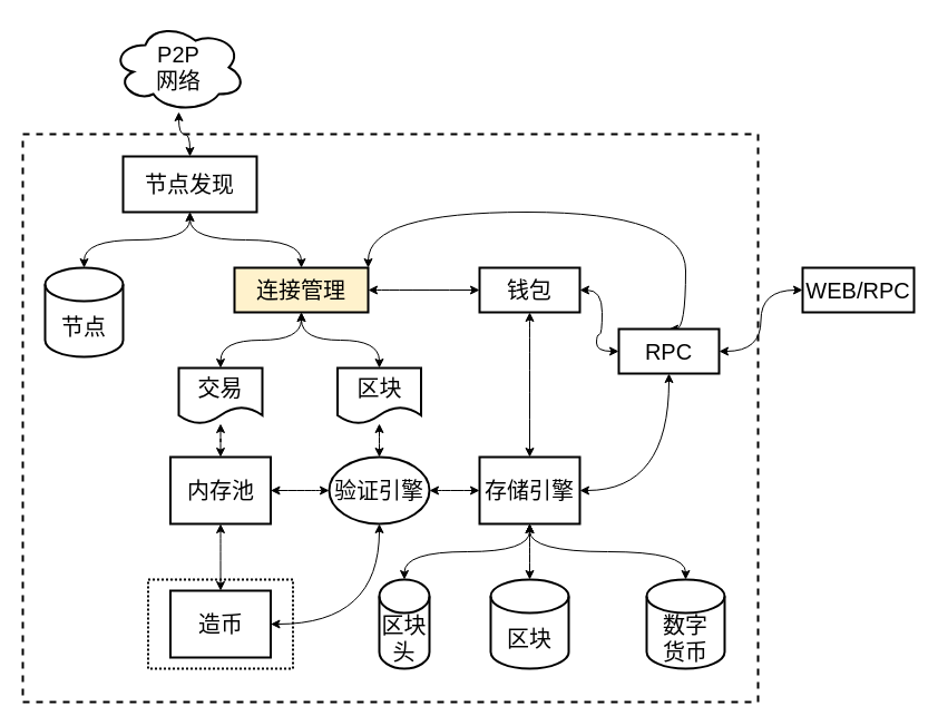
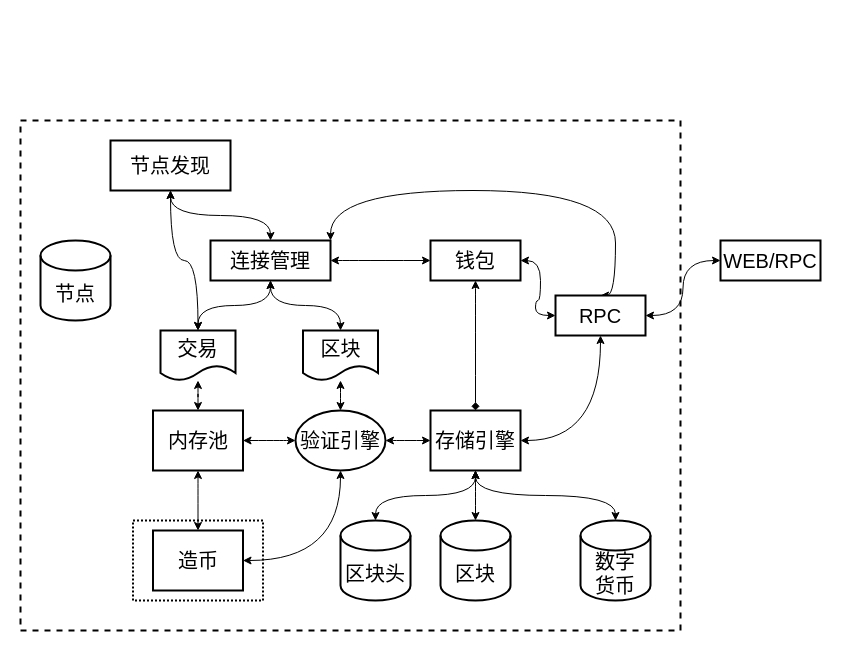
  <mxCell id="0" />
  <mxCell id="1" parent="0" />
  <mxCell id="2" value="" style="rounded=0;whiteSpace=wrap;html=1;strokeWidth=2;dashed=1;" vertex="1" parent="1"><mxGeometry x="20" y="120" width="660" height="510" as="geometry" /></mxCell>
- <mxCell id="3" style="edgeStyle=orthogonalEdgeStyle;curved=1;rounded=0;orthogonalLoop=1;jettySize=auto;html=1;exitX=0.5;exitY=1;exitDx=0;exitDy=0;entryX=0.5;entryY=0;entryDx=0;entryDy=0;entryPerimeter=0;startArrow=classic;startFill=1;" edge="1" parent="1" source="5" target="10"><mxGeometry relative="1" as="geometry" /></mxCell>
+ <mxCell id="3" style="edgeStyle=orthogonalEdgeStyle;curved=1;rounded=0;orthogonalLoop=1;jettySize=auto;html=1;exitX=0.5;exitY=1;exitDx=0;exitDy=0;startArrow=classic;startFill=1;" edge="1" parent="1" source="5" target="18"><mxGeometry relative="1" as="geometry" /></mxCell>
  <mxCell id="4" style="edgeStyle=orthogonalEdgeStyle;curved=1;rounded=0;orthogonalLoop=1;jettySize=auto;html=1;exitX=0.5;exitY=1;exitDx=0;exitDy=0;entryX=0.5;entryY=0;entryDx=0;entryDy=0;startArrow=classic;startFill=1;" edge="1" parent="1" source="5" target="9"><mxGeometry relative="1" as="geometry" /></mxCell>
  <mxCell id="5" value="&lt;font style=&quot;font-size: 20px&quot;&gt;节点发现&lt;/font&gt;" style="rounded=0;whiteSpace=wrap;html=1;strokeWidth=2;" vertex="1" parent="1"><mxGeometry x="110" y="140" width="120" height="50" as="geometry" /></mxCell>
  <mxCell id="6" style="edgeStyle=orthogonalEdgeStyle;curved=1;rounded=0;orthogonalLoop=1;jettySize=auto;html=1;exitX=1;exitY=0.5;exitDx=0;exitDy=0;startArrow=classic;startFill=1;" edge="1" parent="1" source="9" target="13"><mxGeometry relative="1" as="geometry" /></mxCell>
  <mxCell id="7" style="edgeStyle=orthogonalEdgeStyle;curved=1;rounded=0;orthogonalLoop=1;jettySize=auto;html=1;exitX=0.5;exitY=1;exitDx=0;exitDy=0;entryX=0.5;entryY=0;entryDx=0;entryDy=0;startArrow=classic;startFill=1;" edge="1" parent="1" source="9" target="18"><mxGeometry relative="1" as="geometry" /></mxCell>
  <mxCell id="8" style="edgeStyle=orthogonalEdgeStyle;curved=1;rounded=0;orthogonalLoop=1;jettySize=auto;html=1;exitX=0.5;exitY=1;exitDx=0;exitDy=0;entryX=0.5;entryY=0;entryDx=0;entryDy=0;startArrow=classic;startFill=1;" edge="1" parent="1" source="9" target="19"><mxGeometry relative="1" as="geometry" /></mxCell>
- <mxCell id="9" value="&lt;font style=&quot;font-size: 20px&quot;&gt;连接管理&lt;/font&gt;" style="rounded=0;whiteSpace=wrap;html=1;strokeWidth=2;fillColor=#fff2cc;" vertex="1" parent="1"><mxGeometry x="210" y="240" width="120" height="40" as="geometry" /></mxCell>
+ <mxCell id="9" value="&lt;font style=&quot;font-size: 20px&quot;&gt;连接管理&lt;/font&gt;" style="rounded=0;whiteSpace=wrap;html=1;strokeWidth=2;" vertex="1" parent="1"><mxGeometry x="210" y="240" width="120" height="40" as="geometry" /></mxCell>
  <mxCell id="10" value="&lt;font style=&quot;font-size: 20px&quot;&gt;节点&lt;/font&gt;" style="shape=cylinder3;whiteSpace=wrap;html=1;boundedLbl=1;backgroundOutline=1;size=15;strokeWidth=2;" vertex="1" parent="1"><mxGeometry x="40" y="240" width="70" height="80" as="geometry" /></mxCell>
  <mxCell id="11" style="edgeStyle=orthogonalEdgeStyle;curved=1;rounded=0;orthogonalLoop=1;jettySize=auto;html=1;exitX=1;exitY=0.5;exitDx=0;exitDy=0;entryX=0;entryY=0.5;entryDx=0;entryDy=0;startArrow=classic;startFill=1;" edge="1" parent="1" source="13" target="16"><mxGeometry relative="1" as="geometry" /></mxCell>
- <mxCell id="12" style="edgeStyle=orthogonalEdgeStyle;curved=1;rounded=0;orthogonalLoop=1;jettySize=auto;html=1;exitX=0.5;exitY=1;exitDx=0;exitDy=0;entryX=0.5;entryY=0;entryDx=0;entryDy=0;startArrow=classic;startFill=1;" edge="1" parent="1" source="13" target="31"><mxGeometry relative="1" as="geometry" /></mxCell>
+ <mxCell id="12" style="edgeStyle=orthogonalEdgeStyle;curved=1;rounded=0;orthogonalLoop=1;jettySize=auto;html=1;exitX=0.5;exitY=1;exitDx=0;exitDy=0;entryX=0.5;entryY=0;entryDx=0;entryDy=0;startArrow=classic;startFill=1;endArrow=diamond;" edge="1" parent="1" source="13" target="31"><mxGeometry relative="1" as="geometry" /></mxCell>
  <mxCell id="13" value="&lt;font style=&quot;font-size: 20px&quot;&gt;钱包&lt;/font&gt;" style="rounded=0;whiteSpace=wrap;html=1;strokeWidth=2;" vertex="1" parent="1"><mxGeometry x="430" y="240" width="90" height="40" as="geometry" /></mxCell>
  <mxCell id="14" style="edgeStyle=orthogonalEdgeStyle;curved=1;rounded=0;orthogonalLoop=1;jettySize=auto;html=1;exitX=1;exitY=0.5;exitDx=0;exitDy=0;entryX=0;entryY=0.5;entryDx=0;entryDy=0;startArrow=classic;startFill=1;" edge="1" parent="1" source="16" target="17"><mxGeometry relative="1" as="geometry" /></mxCell>
  <mxCell id="15" style="edgeStyle=orthogonalEdgeStyle;curved=1;rounded=0;orthogonalLoop=1;jettySize=auto;html=1;exitX=0.5;exitY=0;exitDx=0;exitDy=0;entryX=1;entryY=0;entryDx=0;entryDy=0;startArrow=classic;startFill=1;" edge="1" parent="1" source="16" target="9"><mxGeometry relative="1" as="geometry"><Array as="points"><mxPoint x="615" y="190" /><mxPoint x="330" y="190" /></Array></mxGeometry></mxCell>
  <mxCell id="16" value="&lt;font style=&quot;font-size: 20px&quot;&gt;RPC&lt;/font&gt;" style="rounded=0;whiteSpace=wrap;html=1;strokeWidth=2;" vertex="1" parent="1"><mxGeometry x="555" y="295" width="90" height="40" as="geometry" /></mxCell>
  <mxCell id="17" value="&lt;font style=&quot;font-size: 20px&quot;&gt;WEB/RPC&lt;/font&gt;" style="rounded=0;whiteSpace=wrap;html=1;strokeWidth=2;" vertex="1" parent="1"><mxGeometry x="720" y="240" width="100" height="40" as="geometry" /></mxCell>
  <mxCell id="18" value="&lt;font style=&quot;font-size: 20px&quot;&gt;交易&lt;/font&gt;" style="shape=document;whiteSpace=wrap;html=1;boundedLbl=1;strokeWidth=2;" vertex="1" parent="1"><mxGeometry x="160" y="330" width="75" height="50" as="geometry" /></mxCell>
  <mxCell id="19" value="&lt;font style=&quot;font-size: 20px&quot;&gt;区块&lt;/font&gt;" style="shape=document;whiteSpace=wrap;html=1;boundedLbl=1;strokeWidth=2;" vertex="1" parent="1"><mxGeometry x="302.5" y="330" width="75" height="50" as="geometry" /></mxCell>
  <mxCell id="20" style="edgeStyle=orthogonalEdgeStyle;curved=1;rounded=0;orthogonalLoop=1;jettySize=auto;html=1;exitX=0.5;exitY=1;exitDx=0;exitDy=0;entryX=0.5;entryY=0;entryDx=0;entryDy=0;startArrow=classic;startFill=1;" edge="1" parent="1" source="22" target="33"><mxGeometry relative="1" as="geometry" /></mxCell>
  <mxCell id="21" style="edgeStyle=orthogonalEdgeStyle;curved=1;rounded=0;orthogonalLoop=1;jettySize=auto;html=1;exitX=0.5;exitY=0;exitDx=0;exitDy=0;startArrow=classic;startFill=1;" edge="1" parent="1" source="22" target="18"><mxGeometry relative="1" as="geometry" /></mxCell>
  <mxCell id="22" value="&lt;font style=&quot;font-size: 20px&quot;&gt;内存池&lt;/font&gt;" style="rounded=0;whiteSpace=wrap;html=1;strokeWidth=2;" vertex="1" parent="1"><mxGeometry x="152.5" y="410" width="90" height="60" as="geometry" /></mxCell>
  <mxCell id="23" style="edgeStyle=orthogonalEdgeStyle;curved=1;rounded=0;orthogonalLoop=1;jettySize=auto;html=1;exitX=1;exitY=0.5;exitDx=0;exitDy=0;entryX=0;entryY=0.5;entryDx=0;entryDy=0;startArrow=classic;startFill=1;" edge="1" parent="1" source="26" target="31"><mxGeometry relative="1" as="geometry" /></mxCell>
  <mxCell id="24" style="edgeStyle=orthogonalEdgeStyle;curved=1;rounded=0;orthogonalLoop=1;jettySize=auto;html=1;exitX=0;exitY=0.5;exitDx=0;exitDy=0;entryX=1;entryY=0.5;entryDx=0;entryDy=0;startArrow=classic;startFill=1;" edge="1" parent="1" source="26" target="22"><mxGeometry relative="1" as="geometry" /></mxCell>
  <mxCell id="25" style="edgeStyle=orthogonalEdgeStyle;curved=1;rounded=0;orthogonalLoop=1;jettySize=auto;html=1;exitX=0.5;exitY=0;exitDx=0;exitDy=0;startArrow=classic;startFill=1;" edge="1" parent="1" source="26" target="19"><mxGeometry relative="1" as="geometry" /></mxCell>
  <mxCell id="26" value="&lt;font style=&quot;font-size: 20px&quot;&gt;验证引擎&lt;/font&gt;" style="ellipse;whiteSpace=wrap;html=1;strokeWidth=2;" vertex="1" parent="1"><mxGeometry x="295" y="410" width="90" height="60" as="geometry" /></mxCell>
  <mxCell id="27" style="edgeStyle=orthogonalEdgeStyle;curved=1;rounded=0;orthogonalLoop=1;jettySize=auto;html=1;exitX=0.5;exitY=1;exitDx=0;exitDy=0;startArrow=classic;startFill=1;" edge="1" parent="1" source="31" target="34"><mxGeometry relative="1" as="geometry" /></mxCell>
  <mxCell id="28" style="edgeStyle=orthogonalEdgeStyle;curved=1;rounded=0;orthogonalLoop=1;jettySize=auto;html=1;exitX=0.5;exitY=1;exitDx=0;exitDy=0;entryX=0.5;entryY=0;entryDx=0;entryDy=0;entryPerimeter=0;startArrow=classic;startFill=1;" edge="1" parent="1" source="31" target="35"><mxGeometry relative="1" as="geometry" /></mxCell>
  <mxCell id="29" style="edgeStyle=orthogonalEdgeStyle;curved=1;rounded=0;orthogonalLoop=1;jettySize=auto;html=1;exitX=0.5;exitY=1;exitDx=0;exitDy=0;entryX=0.5;entryY=0;entryDx=0;entryDy=0;entryPerimeter=0;startArrow=classic;startFill=1;" edge="1" parent="1" source="31" target="36"><mxGeometry relative="1" as="geometry" /></mxCell>
  <mxCell id="30" style="edgeStyle=orthogonalEdgeStyle;curved=1;rounded=0;orthogonalLoop=1;jettySize=auto;html=1;exitX=1;exitY=0.5;exitDx=0;exitDy=0;startArrow=classic;startFill=1;" edge="1" parent="1" source="31" target="16"><mxGeometry relative="1" as="geometry" /></mxCell>
  <mxCell id="31" value="&lt;font style=&quot;font-size: 20px&quot;&gt;存储引擎&lt;/font&gt;" style="rounded=0;whiteSpace=wrap;html=1;strokeWidth=2;" vertex="1" parent="1"><mxGeometry x="430" y="410" width="90" height="60" as="geometry" /></mxCell>
  <mxCell id="32" style="edgeStyle=orthogonalEdgeStyle;curved=1;rounded=0;orthogonalLoop=1;jettySize=auto;html=1;exitX=1;exitY=0.5;exitDx=0;exitDy=0;entryX=0.5;entryY=1;entryDx=0;entryDy=0;startArrow=classic;startFill=1;" edge="1" parent="1" source="33" target="26"><mxGeometry relative="1" as="geometry" /></mxCell>
  <mxCell id="33" value="&lt;font style=&quot;font-size: 20px&quot;&gt;造币&lt;/font&gt;" style="rounded=0;whiteSpace=wrap;html=1;strokeWidth=2;" vertex="1" parent="1"><mxGeometry x="152.5" y="530" width="90" height="60" as="geometry" /></mxCell>
- <mxCell id="34" value="&lt;font style=&quot;font-size: 20px&quot;&gt;区块头&lt;/font&gt;" style="shape=cylinder3;whiteSpace=wrap;html=1;boundedLbl=1;backgroundOutline=1;size=15;strokeWidth=2;" vertex="1" parent="1"><mxGeometry x="340" y="520" width="45" height="80" as="geometry" /></mxCell>
+ <mxCell id="34" value="&lt;font style=&quot;font-size: 20px&quot;&gt;区块头&lt;/font&gt;" style="shape=cylinder3;whiteSpace=wrap;html=1;boundedLbl=1;backgroundOutline=1;size=15;strokeWidth=2;" vertex="1" parent="1"><mxGeometry x="340" y="520" width="70" height="80" as="geometry" /></mxCell>
  <mxCell id="35" value="&lt;font style=&quot;font-size: 20px&quot;&gt;区块&lt;/font&gt;" style="shape=cylinder3;whiteSpace=wrap;html=1;boundedLbl=1;backgroundOutline=1;size=15;strokeWidth=2;" vertex="1" parent="1"><mxGeometry x="440" y="520" width="70" height="80" as="geometry" /></mxCell>
  <mxCell id="36" value="&lt;font style=&quot;font-size: 20px&quot;&gt;数字&lt;br&gt;货币&lt;/font&gt;" style="shape=cylinder3;whiteSpace=wrap;html=1;boundedLbl=1;backgroundOutline=1;size=15;strokeWidth=2;" vertex="1" parent="1"><mxGeometry x="580" y="520" width="70" height="80" as="geometry" /></mxCell>
- <mxCell id="37" value="" style="edgeStyle=orthogonalEdgeStyle;curved=1;rounded=0;orthogonalLoop=1;jettySize=auto;html=1;startArrow=classic;startFill=1;" edge="1" parent="1" source="38" target="5"><mxGeometry relative="1" as="geometry" /></mxCell>
- <mxCell id="38" value="&lt;font style=&quot;font-size: 20px&quot;&gt;P2P&lt;br&gt;网络&lt;/font&gt;" style="ellipse;shape=cloud;whiteSpace=wrap;html=1;strokeWidth=2;" vertex="1" parent="1"><mxGeometry x="100" y="20" width="120" height="80" as="geometry" /></mxCell>
  <mxCell id="39" value="" style="rounded=0;whiteSpace=wrap;html=1;dashed=1;strokeWidth=2;fillColor=none;dashPattern=1 1;" vertex="1" parent="1"><mxGeometry x="132.5" y="520" width="130" height="80" as="geometry" /></mxCell>
